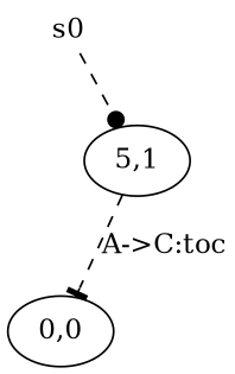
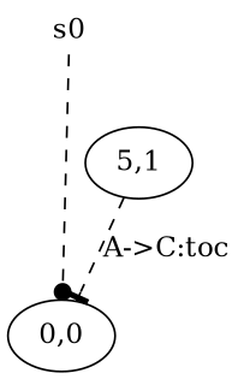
  digraph {
    edge [style=dashed]
    s0 [height=0 shape=none width=0]
    "0,0"
    n3 [label="5,1"]
-   s0 -> n3 [arrowhead=dot]
+   s0 -> "0,0" [arrowhead=dot]
    n3 -> "0,0" [arrowhead=tee label="A->C:toc"]
  }
